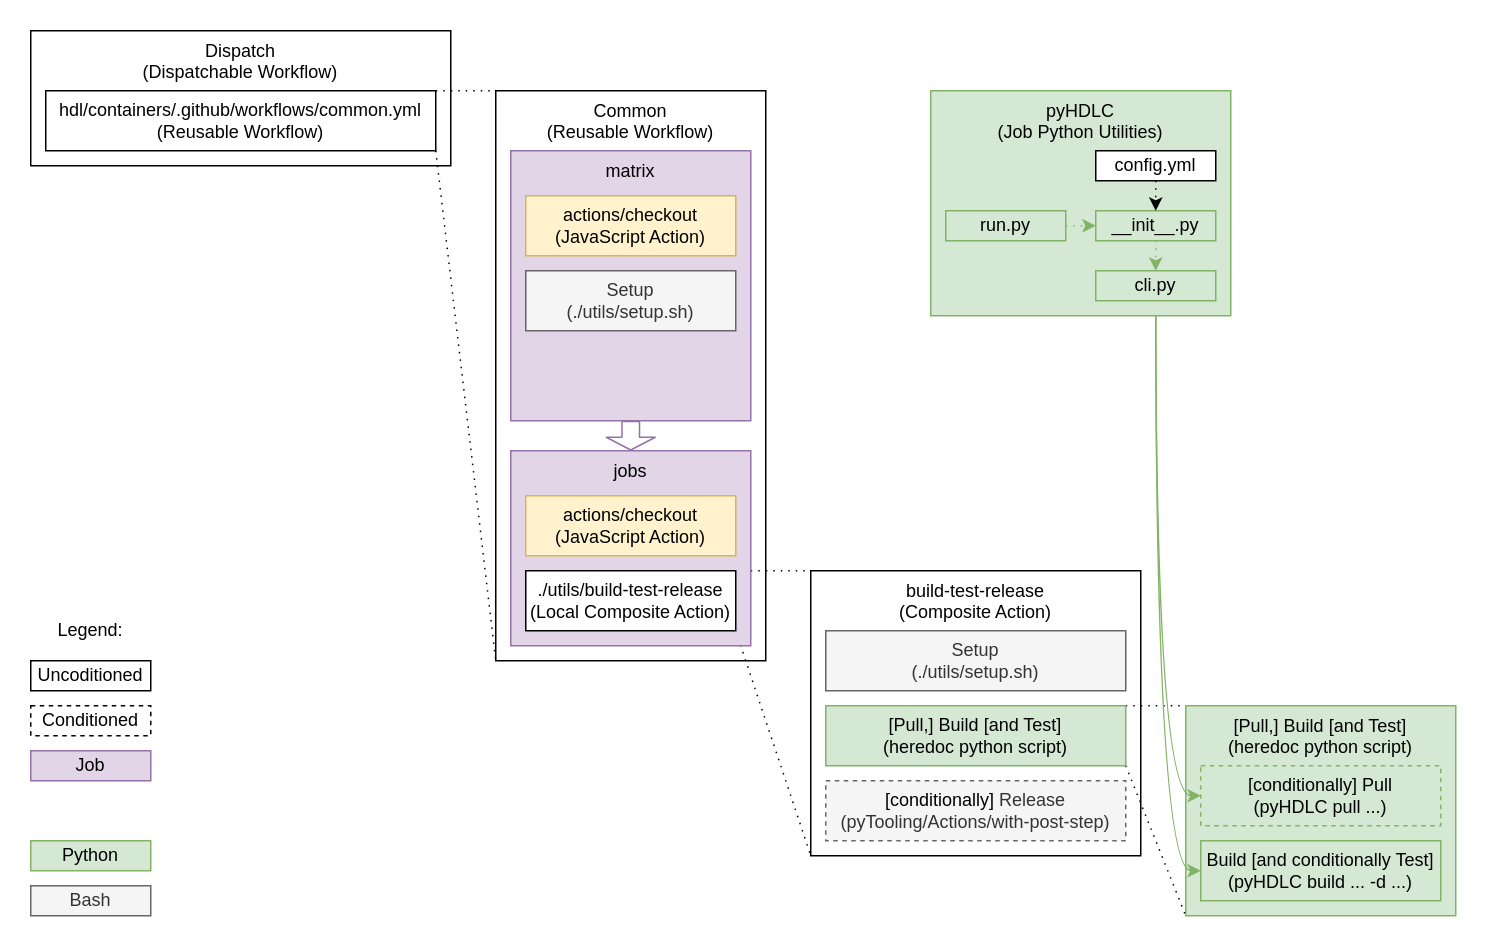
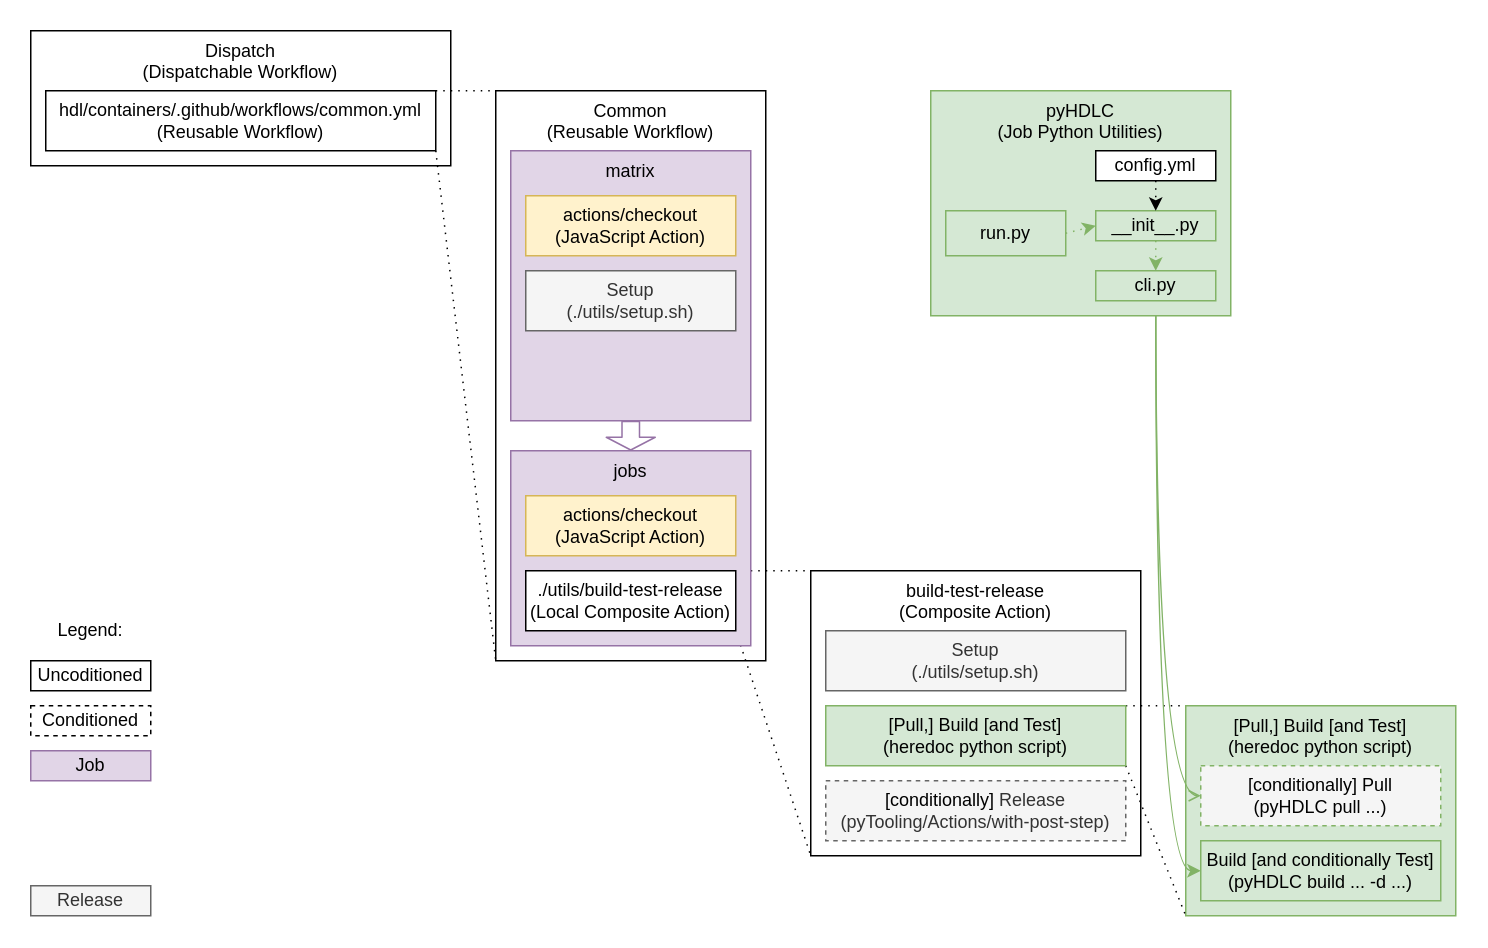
  <mxCell id="0" />
  <mxCell id="1" parent="0" />
  <mxCell id="2" value="Common&lt;br&gt;(Reusable Workflow)" style="rounded=0;whiteSpace=wrap;html=1;verticalAlign=top;fillColor=none;" vertex="1" parent="1"><mxGeometry x="330" y="60" width="180" height="380" as="geometry" /></mxCell>
  <mxCell id="3" value="matrix" style="rounded=0;whiteSpace=wrap;html=1;verticalAlign=top;fillColor=#e1d5e7;strokeColor=#9673a6;" vertex="1" parent="1"><mxGeometry x="340" y="100" width="160" height="180" as="geometry" /></mxCell>
  <mxCell id="4" value="" style="group" vertex="1" connectable="0" parent="1"><mxGeometry x="20" y="410" width="80" height="200" as="geometry" /></mxCell>
  <mxCell id="5" value="" style="group" vertex="1" connectable="0" parent="4"><mxGeometry width="80" height="200" as="geometry" /></mxCell>
  <mxCell id="6" value="" style="group" vertex="1" connectable="0" parent="5"><mxGeometry width="80" height="200" as="geometry" /></mxCell>
  <mxCell id="7" value="" style="group" vertex="1" connectable="0" parent="6"><mxGeometry width="80" height="200" as="geometry" /></mxCell>
  <mxCell id="8" value="Job" style="rounded=0;whiteSpace=wrap;html=1;fillColor=#e1d5e7;strokeColor=#9673a6;" vertex="1" parent="7"><mxGeometry y="90" width="80" height="20" as="geometry" /></mxCell>
- <mxCell id="9" value="Bash" style="rounded=0;whiteSpace=wrap;html=1;fillColor=#f5f5f5;strokeColor=#666666;fontColor=#333333;" vertex="1" parent="7"><mxGeometry y="180" width="80" height="20" as="geometry" /></mxCell>
- <mxCell id="10" value="Python" style="rounded=0;whiteSpace=wrap;html=1;fillColor=#d5e8d4;strokeColor=#82b366;" vertex="1" parent="7"><mxGeometry y="150" width="80" height="20" as="geometry" /></mxCell>
+ <mxCell id="9" value="Release" style="rounded=0;whiteSpace=wrap;html=1;fillColor=#f5f5f5;strokeColor=#666666;fontColor=#333333;" vertex="1" parent="7"><mxGeometry y="180" width="80" height="20" as="geometry" /></mxCell>
  <mxCell id="11" value="Legend:" style="rounded=0;whiteSpace=wrap;html=1;fillColor=none;strokeColor=none;" vertex="1" parent="7"><mxGeometry width="80" height="20" as="geometry" /></mxCell>
  <mxCell id="12" value="Uncoditioned" style="rounded=0;whiteSpace=wrap;html=1;" vertex="1" parent="7"><mxGeometry y="30" width="80" height="20" as="geometry" /></mxCell>
  <mxCell id="13" value="Conditioned" style="rounded=0;whiteSpace=wrap;html=1;dashed=1;" vertex="1" parent="7"><mxGeometry y="60" width="80" height="20" as="geometry" /></mxCell>
  <mxCell id="14" value="" style="group" vertex="1" connectable="0" parent="1"><mxGeometry x="790" y="470" width="180" height="140" as="geometry" /></mxCell>
  <mxCell id="15" value="[Pull,] Build [and Test]&lt;br&gt;(heredoc python script)" style="rounded=0;whiteSpace=wrap;html=1;fillColor=#d5e8d4;strokeColor=#82b366;verticalAlign=top;" vertex="1" parent="14"><mxGeometry width="180" height="140" as="geometry" /></mxCell>
- <mxCell id="16" value="[conditionally] Pull&lt;br&gt;(pyHDLC pull ...)" style="rounded=0;whiteSpace=wrap;html=1;fillColor=#d5e8d4;strokeColor=#82b366;dashed=1;" vertex="1" parent="14"><mxGeometry x="10" y="40" width="160" height="40" as="geometry" /></mxCell>
+ <mxCell id="16" value="[conditionally] Pull&lt;br&gt;(pyHDLC pull ...)" style="rounded=0;whiteSpace=wrap;html=1;fillColor=#f5f5f5;strokeColor=#82b366;dashed=1;" vertex="1" parent="14"><mxGeometry x="10" y="40" width="160" height="40" as="geometry" /></mxCell>
  <mxCell id="17" value="Build [and conditionally Test]&lt;br&gt;(pyHDLC build ... -d ...)" style="rounded=0;whiteSpace=wrap;html=1;fillColor=#d5e8d4;strokeColor=#82b366;" vertex="1" parent="14"><mxGeometry x="10" y="90" width="160" height="40" as="geometry" /></mxCell>
  <mxCell id="18" value="" style="endArrow=none;html=1;exitX=1;exitY=0;exitDx=0;exitDy=0;entryX=0;entryY=0;entryDx=0;entryDy=0;dashed=1;dashPattern=1 4;" edge="1" parent="1" source="28" target="15"><mxGeometry width="50" height="50" relative="1" as="geometry"><mxPoint x="580" y="360" as="sourcePoint" /><mxPoint x="650" y="360" as="targetPoint" /></mxGeometry></mxCell>
  <mxCell id="19" value="" style="endArrow=none;html=1;exitX=1;exitY=1;exitDx=0;exitDy=0;entryX=0;entryY=1;entryDx=0;entryDy=0;dashed=1;dashPattern=1 4;" edge="1" parent="1" source="28" target="15"><mxGeometry width="50" height="50" relative="1" as="geometry"><mxPoint x="860" y="450" as="sourcePoint" /><mxPoint x="910" y="450" as="targetPoint" /></mxGeometry></mxCell>
  <mxCell id="20" value="" style="endArrow=none;html=1;dashed=1;dashPattern=1 4;exitX=1;exitY=1;exitDx=0;exitDy=0;entryX=0;entryY=1;entryDx=0;entryDy=0;" edge="1" parent="1" source="33" target="26"><mxGeometry width="50" height="50" relative="1" as="geometry"><mxPoint x="550" y="535" as="sourcePoint" /><mxPoint x="470" y="600" as="targetPoint" /></mxGeometry></mxCell>
  <mxCell id="21" value="" style="endArrow=none;html=1;exitX=1;exitY=0;exitDx=0;exitDy=0;entryX=0;entryY=0;entryDx=0;entryDy=0;dashed=1;dashPattern=1 4;" edge="1" parent="1" source="33" target="26"><mxGeometry width="50" height="50" relative="1" as="geometry"><mxPoint x="-250" y="-145" as="sourcePoint" /><mxPoint x="560" y="405" as="targetPoint" /></mxGeometry></mxCell>
  <mxCell id="22" value="" style="endArrow=none;html=1;exitX=1;exitY=0;exitDx=0;exitDy=0;entryX=0;entryY=0;entryDx=0;entryDy=0;dashed=1;dashPattern=1 4;" edge="1" parent="1" source="45" target="2"><mxGeometry width="50" height="50" relative="1" as="geometry"><mxPoint x="320" y="110" as="sourcePoint" /><mxPoint x="370" y="440" as="targetPoint" /></mxGeometry></mxCell>
  <mxCell id="23" value="" style="endArrow=none;html=1;exitX=1;exitY=1;exitDx=0;exitDy=0;entryX=0;entryY=1;entryDx=0;entryDy=0;dashed=1;dashPattern=1 4;" edge="1" parent="1" source="45" target="2"><mxGeometry width="50" height="50" relative="1" as="geometry"><mxPoint x="50" y="240" as="sourcePoint" /><mxPoint x="100" y="190" as="targetPoint" /></mxGeometry></mxCell>
- <mxCell id="24" value="" style="endArrow=classic;html=1;exitX=0.5;exitY=1;exitDx=0;exitDy=0;entryX=0;entryY=0.5;entryDx=0;entryDy=0;edgeStyle=orthogonalEdgeStyle;curved=1;fillColor=#d5e8d4;strokeColor=#82b366;" edge="1" parent="1" source="38" target="16"><mxGeometry width="50" height="50" relative="1" as="geometry"><mxPoint x="870" y="245" as="sourcePoint" /><mxPoint x="590" y="210" as="targetPoint" /></mxGeometry></mxCell>
+ <mxCell id="24" value="" style="endArrow=open;html=1;exitX=0.5;exitY=1;exitDx=0;exitDy=0;entryX=0;entryY=0.5;entryDx=0;entryDy=0;edgeStyle=orthogonalEdgeStyle;curved=1;fillColor=#d5e8d4;strokeColor=#82b366;" edge="1" parent="1" source="38" target="16"><mxGeometry width="50" height="50" relative="1" as="geometry"><mxPoint x="870" y="245" as="sourcePoint" /><mxPoint x="590" y="210" as="targetPoint" /></mxGeometry></mxCell>
  <mxCell id="25" value="" style="endArrow=classic;html=1;exitX=0.5;exitY=1;exitDx=0;exitDy=0;entryX=0;entryY=0.5;entryDx=0;entryDy=0;edgeStyle=orthogonalEdgeStyle;curved=1;fillColor=#d5e8d4;strokeColor=#82b366;" edge="1" parent="1" source="38" target="17"><mxGeometry width="50" height="50" relative="1" as="geometry"><mxPoint x="1020" y="320" as="sourcePoint" /><mxPoint x="930" y="510" as="targetPoint" /></mxGeometry></mxCell>
  <mxCell id="26" value="build-test-release&lt;br&gt;(Composite Action)" style="rounded=0;whiteSpace=wrap;html=1;verticalAlign=top;fillColor=none;" vertex="1" parent="1"><mxGeometry x="540" y="380" width="220" height="190" as="geometry" /></mxCell>
  <mxCell id="27" value="Setup&lt;br&gt;(./utils/setup.sh)" style="rounded=0;whiteSpace=wrap;html=1;fillColor=#f5f5f5;strokeColor=#666666;fontColor=#333333;" vertex="1" parent="1"><mxGeometry x="550" y="420" width="200" height="40" as="geometry" /></mxCell>
  <mxCell id="28" value="[Pull,] Build [and Test]&lt;br&gt;(heredoc python script)" style="rounded=0;whiteSpace=wrap;html=1;fillColor=#d5e8d4;strokeColor=#82b366;" vertex="1" parent="1"><mxGeometry x="550" y="470" width="200" height="40" as="geometry" /></mxCell>
  <mxCell id="29" value="&lt;span style=&quot;color: rgb(0 , 0 , 0)&quot;&gt;[conditionally]&amp;nbsp;&lt;/span&gt;Release&lt;br&gt;(pyTooling/Actions/with-post-step)" style="rounded=0;whiteSpace=wrap;html=1;fillColor=#f5f5f5;strokeColor=#666666;fontColor=#333333;dashed=1;" vertex="1" parent="1"><mxGeometry x="550" y="520" width="200" height="40" as="geometry" /></mxCell>
  <mxCell id="30" value="Setup&lt;br&gt;(./utils/setup.sh)" style="rounded=0;whiteSpace=wrap;html=1;fillColor=#f5f5f5;strokeColor=#666666;fontColor=#333333;" vertex="1" parent="1"><mxGeometry x="350" y="180" width="140" height="40" as="geometry" /></mxCell>
  <mxCell id="31" value="actions/checkout&lt;br&gt;(JavaScript Action)" style="rounded=0;whiteSpace=wrap;html=1;fillColor=#fff2cc;strokeColor=#d6b656;" vertex="1" parent="1"><mxGeometry x="350" y="130" width="140" height="40" as="geometry" /></mxCell>
  <mxCell id="32" value="jobs" style="rounded=0;whiteSpace=wrap;html=1;verticalAlign=top;fillColor=#e1d5e7;strokeColor=#9673a6;" vertex="1" parent="1"><mxGeometry x="340" y="300" width="160" height="130" as="geometry" /></mxCell>
  <mxCell id="33" value="./utils/build-test-release&lt;br&gt;(Local Composite Action)" style="rounded=0;whiteSpace=wrap;html=1;" vertex="1" parent="1"><mxGeometry x="350" y="380" width="140" height="40" as="geometry" /></mxCell>
  <mxCell id="34" value="actions/checkout&lt;br&gt;(JavaScript Action)" style="rounded=0;whiteSpace=wrap;html=1;fillColor=#fff2cc;strokeColor=#d6b656;" vertex="1" parent="1"><mxGeometry x="350" y="330" width="140" height="40" as="geometry" /></mxCell>
  <mxCell id="35" value="" style="shape=flexArrow;endArrow=classic;html=1;exitX=0.5;exitY=1;exitDx=0;exitDy=0;entryX=0.5;entryY=0;entryDx=0;entryDy=0;strokeColor=#9673a6;width=11.667;endSize=2.5;" edge="1" parent="1" source="3" target="32"><mxGeometry width="50" height="50" relative="1" as="geometry"><mxPoint x="610" y="270" as="sourcePoint" /><mxPoint x="660" y="220" as="targetPoint" /></mxGeometry></mxCell>
  <mxCell id="36" value="pyHDLC&lt;br&gt;(Job Python Utilities)" style="rounded=0;whiteSpace=wrap;html=1;fillColor=#d5e8d4;strokeColor=#82b366;verticalAlign=top;" vertex="1" parent="1"><mxGeometry x="620" y="60" width="200" height="150" as="geometry" /></mxCell>
  <mxCell id="37" value="__init__.py" style="rounded=0;whiteSpace=wrap;html=1;fillColor=#d5e8d4;strokeColor=#82b366;verticalAlign=middle;" vertex="1" parent="1"><mxGeometry x="730" y="140" width="80" height="20" as="geometry" /></mxCell>
  <mxCell id="38" value="cli.py" style="rounded=0;whiteSpace=wrap;html=1;fillColor=#d5e8d4;strokeColor=#82b366;verticalAlign=middle;" vertex="1" parent="1"><mxGeometry x="730" y="180" width="80" height="20" as="geometry" /></mxCell>
- <mxCell id="39" value="run.py" style="rounded=0;whiteSpace=wrap;html=1;fillColor=#d5e8d4;strokeColor=#82b366;verticalAlign=middle;" vertex="1" parent="1"><mxGeometry x="630" y="140" width="80" height="20" as="geometry" /></mxCell>
+ <mxCell id="39" value="run.py" style="rounded=0;whiteSpace=wrap;html=1;fillColor=#d5e8d4;strokeColor=#82b366;verticalAlign=middle;" vertex="1" parent="1"><mxGeometry x="630" y="140" width="80" height="30" as="geometry" /></mxCell>
  <mxCell id="40" value="" style="endArrow=classic;html=1;dashed=1;dashPattern=1 4;entryX=0.5;entryY=0;entryDx=0;entryDy=0;exitX=0.5;exitY=1;exitDx=0;exitDy=0;fillColor=#d5e8d4;strokeColor=#82b366;" edge="1" parent="1" source="37" target="38"><mxGeometry width="50" height="50" relative="1" as="geometry"><mxPoint x="-40" y="490" as="sourcePoint" /><mxPoint x="10" y="440" as="targetPoint" /></mxGeometry></mxCell>
  <mxCell id="41" value="" style="endArrow=classic;html=1;dashed=1;dashPattern=1 4;entryX=0;entryY=0.5;entryDx=0;entryDy=0;exitX=1;exitY=0.5;exitDx=0;exitDy=0;fillColor=#d5e8d4;strokeColor=#82b366;" edge="1" parent="1" source="39" target="37"><mxGeometry width="50" height="50" relative="1" as="geometry"><mxPoint x="820" y="150" as="sourcePoint" /><mxPoint x="850" y="150" as="targetPoint" /></mxGeometry></mxCell>
  <mxCell id="42" value="config.yml" style="rounded=0;whiteSpace=wrap;html=1;verticalAlign=middle;" vertex="1" parent="1"><mxGeometry x="730" y="100" width="80" height="20" as="geometry" /></mxCell>
  <mxCell id="43" value="" style="endArrow=classic;html=1;dashed=1;dashPattern=1 4;entryX=0.5;entryY=0;entryDx=0;entryDy=0;exitX=0.5;exitY=1;exitDx=0;exitDy=0;" edge="1" parent="1" source="42" target="37"><mxGeometry width="50" height="50" relative="1" as="geometry"><mxPoint x="720" y="150" as="sourcePoint" /><mxPoint x="740" y="150" as="targetPoint" /></mxGeometry></mxCell>
  <mxCell id="44" value="Dispatch&lt;br&gt;(Dispatchable Workflow)" style="rounded=0;whiteSpace=wrap;html=1;verticalAlign=top;fillColor=none;" vertex="1" parent="1"><mxGeometry x="20" y="20" width="280" height="90" as="geometry" /></mxCell>
  <mxCell id="45" value="hdl/containers/.github/workflows/common.yml&lt;br&gt;(Reusable Workflow)" style="rounded=0;whiteSpace=wrap;html=1;" vertex="1" parent="1"><mxGeometry x="30" y="60" width="260" height="40" as="geometry" /></mxCell>
